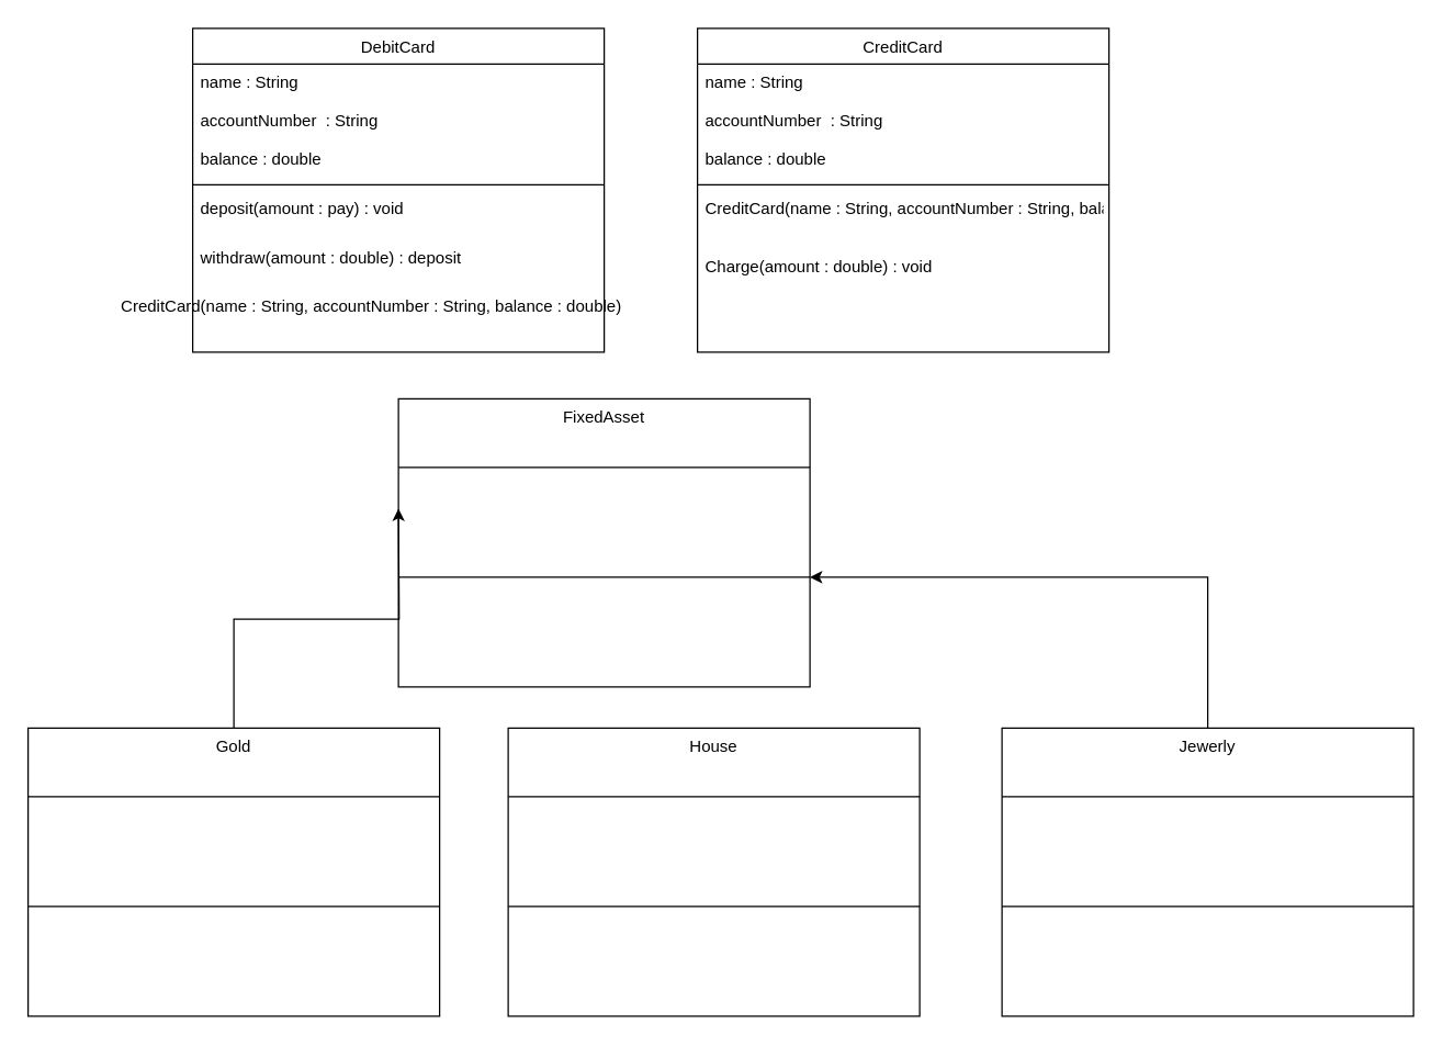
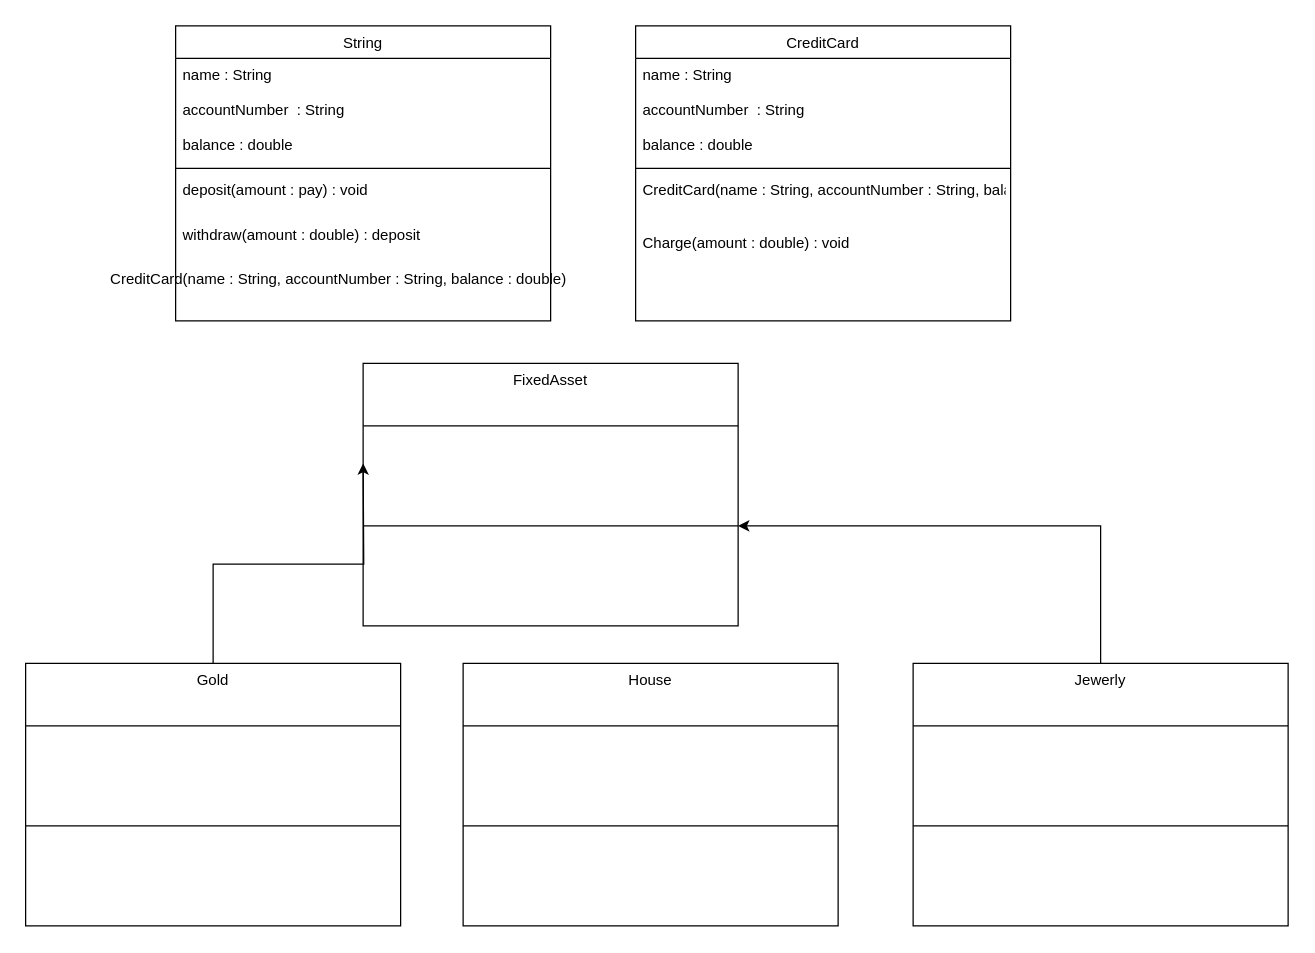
  <mxCell id="0" />
  <mxCell id="1" parent="0" />
  <mxCell id="2" value="CreditCard" style="swimlane;fontStyle=0;align=center;verticalAlign=top;childLayout=stackLayout;horizontal=1;startSize=26;horizontalStack=0;resizeParent=1;resizeLast=0;collapsible=1;marginBottom=0;rounded=0;shadow=0;strokeWidth=1;" vertex="1" parent="1"><mxGeometry x="508" y="20" width="300" height="236" as="geometry"><mxRectangle x="550" y="140" width="160" height="26" as="alternateBounds" /></mxGeometry></mxCell>
  <mxCell id="3" value="name : String&#10;&#10;accountNumber  : String&#10;&#10;balance : double" style="text;align=left;verticalAlign=top;spacingLeft=4;spacingRight=4;overflow=hidden;rotatable=0;points=[[0,0.5],[1,0.5]];portConstraint=eastwest;rounded=0;shadow=0;html=0;" vertex="1" parent="2"><mxGeometry y="26" width="300" height="84" as="geometry" /></mxCell>
  <mxCell id="4" value="" style="line;html=1;strokeWidth=1;align=left;verticalAlign=middle;spacingTop=-1;spacingLeft=3;spacingRight=3;rotatable=0;labelPosition=right;points=[];portConstraint=eastwest;" vertex="1" parent="2"><mxGeometry y="110" width="300" height="8" as="geometry" /></mxCell>
  <mxCell id="5" value="CreditCard(name : String, accountNumber : String, balance : double)&#10;&#10;&#10;Charge(amount : double) : void&#10;&#10;pay(amount : double) : void" style="text;align=left;verticalAlign=top;spacingLeft=4;spacingRight=4;overflow=hidden;rotatable=0;points=[[0,0.5],[1,0.5]];portConstraint=eastwest;" vertex="1" parent="2"><mxGeometry y="118" width="300" height="58" as="geometry" /></mxCell>
- <mxCell id="6" value="DebitCard" style="swimlane;fontStyle=0;align=center;verticalAlign=top;childLayout=stackLayout;horizontal=1;startSize=26;horizontalStack=0;resizeParent=1;resizeLast=0;collapsible=1;marginBottom=0;rounded=0;shadow=0;strokeWidth=1;" vertex="1" parent="1"><mxGeometry x="140" y="20" width="300" height="236" as="geometry"><mxRectangle x="550" y="140" width="160" height="26" as="alternateBounds" /></mxGeometry></mxCell>
+ <mxCell id="6" value="String" style="swimlane;fontStyle=0;align=center;verticalAlign=top;childLayout=stackLayout;horizontal=1;startSize=26;horizontalStack=0;resizeParent=1;resizeLast=0;collapsible=1;marginBottom=0;rounded=0;shadow=0;strokeWidth=1;" vertex="1" parent="1"><mxGeometry x="140" y="20" width="300" height="236" as="geometry"><mxRectangle x="550" y="140" width="160" height="26" as="alternateBounds" /></mxGeometry></mxCell>
  <mxCell id="7" value="name : String&#10;&#10;accountNumber  : String&#10;&#10;balance : double" style="text;align=left;verticalAlign=top;spacingLeft=4;spacingRight=4;overflow=hidden;rotatable=0;points=[[0,0.5],[1,0.5]];portConstraint=eastwest;rounded=0;shadow=0;html=0;" vertex="1" parent="6"><mxGeometry y="26" width="300" height="84" as="geometry" /></mxCell>
  <mxCell id="8" value="" style="line;html=1;strokeWidth=1;align=left;verticalAlign=middle;spacingTop=-1;spacingLeft=3;spacingRight=3;rotatable=0;labelPosition=right;points=[];portConstraint=eastwest;" vertex="1" parent="6"><mxGeometry y="110" width="300" height="8" as="geometry" /></mxCell>
  <mxCell id="9" value="deposit(amount : pay) : void" style="text;align=left;verticalAlign=top;spacingLeft=4;spacingRight=4;overflow=hidden;rotatable=0;points=[[0,0.5],[1,0.5]];portConstraint=eastwest;" vertex="1" parent="6"><mxGeometry y="118" width="300" height="36" as="geometry" /></mxCell>
  <mxCell id="10" value="withdraw(amount : double) : deposit" style="text;align=left;verticalAlign=top;spacingLeft=4;spacingRight=4;overflow=hidden;rotatable=0;points=[[0,0.5],[1,0.5]];portConstraint=eastwest;" vertex="1" parent="6"><mxGeometry y="154" width="300" height="26" as="geometry" /></mxCell>
  <mxCell id="11" value="&lt;span style=&quot;text-align: left;&quot;&gt;CreditCard(name : String, accountNumber : String, balance : double)&lt;/span&gt;" style="text;html=1;align=center;verticalAlign=middle;resizable=0;points=[];autosize=1;strokeColor=none;fillColor=none;" vertex="1" parent="1"><mxGeometry x="75" y="208" width="390" height="30" as="geometry" /></mxCell>
  <mxCell id="12" value="FixedAsset" style="swimlane;fontStyle=0;align=center;verticalAlign=top;childLayout=stackLayout;horizontal=1;startSize=50;horizontalStack=0;resizeParent=1;resizeLast=0;collapsible=1;marginBottom=0;rounded=0;shadow=0;strokeWidth=1;" vertex="1" parent="1"><mxGeometry x="290" y="290" width="300" height="210" as="geometry"><mxRectangle x="550" y="140" width="160" height="26" as="alternateBounds" /></mxGeometry></mxCell>
  <mxCell id="13" value="" style="line;html=1;strokeWidth=1;align=left;verticalAlign=middle;spacingTop=-1;spacingLeft=3;spacingRight=3;rotatable=0;labelPosition=right;points=[];portConstraint=eastwest;" vertex="1" parent="12"><mxGeometry y="50" width="300" height="160" as="geometry" /></mxCell>
  <mxCell id="14" style="edgeStyle=orthogonalEdgeStyle;rounded=0;orthogonalLoop=1;jettySize=auto;html=1;" edge="1" parent="1" source="15"><mxGeometry relative="1" as="geometry"><mxPoint x="290" y="370" as="targetPoint" /></mxGeometry></mxCell>
  <mxCell id="15" value="Gold" style="swimlane;fontStyle=0;align=center;verticalAlign=top;childLayout=stackLayout;horizontal=1;startSize=50;horizontalStack=0;resizeParent=1;resizeLast=0;collapsible=1;marginBottom=0;rounded=0;shadow=0;strokeWidth=1;" vertex="1" parent="1"><mxGeometry x="20" y="530" width="300" height="210" as="geometry"><mxRectangle x="550" y="140" width="160" height="26" as="alternateBounds" /></mxGeometry></mxCell>
  <mxCell id="16" value="" style="line;html=1;strokeWidth=1;align=left;verticalAlign=middle;spacingTop=-1;spacingLeft=3;spacingRight=3;rotatable=0;labelPosition=right;points=[];portConstraint=eastwest;" vertex="1" parent="15"><mxGeometry y="50" width="300" height="160" as="geometry" /></mxCell>
  <mxCell id="17" value="House" style="swimlane;fontStyle=0;align=center;verticalAlign=top;childLayout=stackLayout;horizontal=1;startSize=50;horizontalStack=0;resizeParent=1;resizeLast=0;collapsible=1;marginBottom=0;rounded=0;shadow=0;strokeWidth=1;" vertex="1" parent="1"><mxGeometry x="370" y="530" width="300" height="210" as="geometry"><mxRectangle x="550" y="140" width="160" height="26" as="alternateBounds" /></mxGeometry></mxCell>
  <mxCell id="18" value="" style="line;html=1;strokeWidth=1;align=left;verticalAlign=middle;spacingTop=-1;spacingLeft=3;spacingRight=3;rotatable=0;labelPosition=right;points=[];portConstraint=eastwest;" vertex="1" parent="17"><mxGeometry y="50" width="300" height="160" as="geometry" /></mxCell>
  <mxCell id="19" style="edgeStyle=orthogonalEdgeStyle;rounded=0;orthogonalLoop=1;jettySize=auto;html=1;" edge="1" parent="1" source="20" target="13"><mxGeometry relative="1" as="geometry" /></mxCell>
  <mxCell id="20" value="Jewerly" style="swimlane;fontStyle=0;align=center;verticalAlign=top;childLayout=stackLayout;horizontal=1;startSize=50;horizontalStack=0;resizeParent=1;resizeLast=0;collapsible=1;marginBottom=0;rounded=0;shadow=0;strokeWidth=1;" vertex="1" parent="1"><mxGeometry x="730" y="530" width="300" height="210" as="geometry"><mxRectangle x="550" y="140" width="160" height="26" as="alternateBounds" /></mxGeometry></mxCell>
  <mxCell id="21" value="" style="line;html=1;strokeWidth=1;align=left;verticalAlign=middle;spacingTop=-1;spacingLeft=3;spacingRight=3;rotatable=0;labelPosition=right;points=[];portConstraint=eastwest;" vertex="1" parent="20"><mxGeometry y="50" width="300" height="160" as="geometry" /></mxCell>
